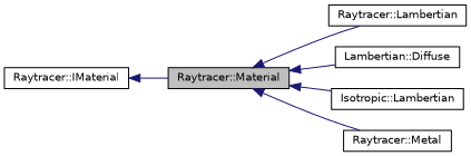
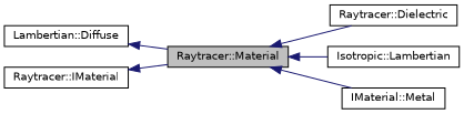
  digraph {
    rankdir=LR
    node [color=black fillcolor=white fontname=Helvetica fontsize=10 shape=record style=filled]
    edge [color=midnightblue dir=back fontname=Helvetica fontsize=10 labelfontname=Helvetica labelfontsize=10 style=solid]
    n1 [fillcolor=grey75 fontcolor=black height=0.2 label="Raytracer::Material" width=0.4]
-   n2 [height=0.2 label="Raytracer::Lambertian" width=0.4]
+   n2 [height=0.2 label="Raytracer::Dielectric" width=0.4]
    n3 [height=0.2 label="Lambertian::Diffuse" width=0.4]
    n4 [height=0.2 label="Isotropic::Lambertian" width=0.4]
-   n5 [height=0.2 label="Raytracer::Metal" width=0.4]
+   n5 [height=0.2 label="IMaterial::Metal" width=0.4]
    n6 [height=0.2 label="Raytracer::IMaterial" width=0.4]
    n1 -> n2
-   n1 -> n3
+   n3 -> n1
    n1 -> n4
    n1 -> n5
    n6 -> n1
  }
